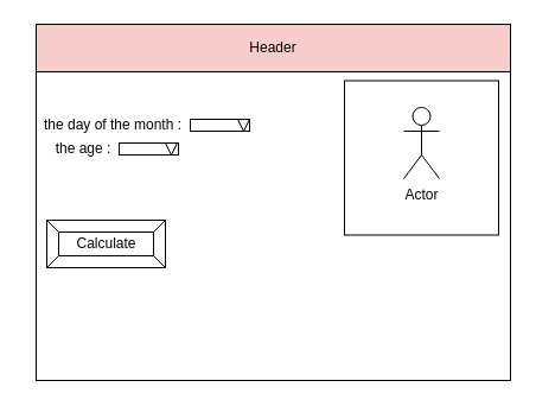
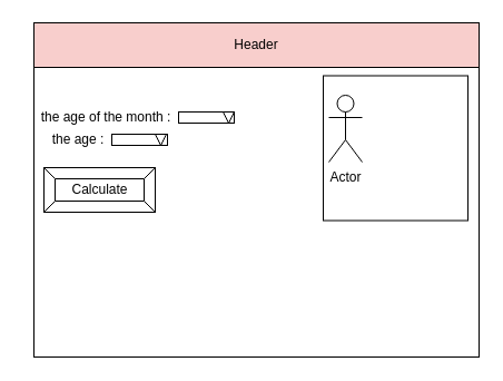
  <mxCell id="0" />
  <mxCell id="1" parent="0" />
  <mxCell id="2" value="" style="rounded=0;whiteSpace=wrap;html=1;" parent="1" vertex="1"><mxGeometry x="30" y="20" width="400" height="300" as="geometry" /></mxCell>
  <mxCell id="3" value="Header" style="rounded=0;whiteSpace=wrap;html=1;fillColor=#f8cecc;" parent="1" vertex="1"><mxGeometry x="30" y="20" width="400" height="40" as="geometry" /></mxCell>
- <mxCell id="4" value="Calculate" style="labelPosition=center;verticalLabelPosition=middle;align=center;html=1;shape=mxgraph.basic.button;dx=10;" parent="1" vertex="1"><mxGeometry x="39" y="185" width="100" height="40" as="geometry" /></mxCell>
- <mxCell id="5" value="the day of the month :" style="text;html=1;strokeColor=none;fillColor=none;align=center;verticalAlign=middle;whiteSpace=wrap;rounded=0;" vertex="1" parent="1"><mxGeometry x="20" y="90" width="150" height="30" as="geometry" /></mxCell>
+ <mxCell id="4" value="Calculate" style="labelPosition=center;verticalLabelPosition=middle;align=center;html=1;shape=mxgraph.basic.button;dx=10;" parent="1" vertex="1"><mxGeometry x="39" y="150" width="100" height="40" as="geometry" /></mxCell>
+ <mxCell id="5" value="the age of the month :" style="text;html=1;strokeColor=none;fillColor=none;align=center;verticalAlign=middle;whiteSpace=wrap;rounded=0;" vertex="1" parent="1"><mxGeometry x="20" y="90" width="150" height="30" as="geometry" /></mxCell>
  <mxCell id="6" value="the age :" style="text;html=1;strokeColor=none;fillColor=none;align=center;verticalAlign=middle;whiteSpace=wrap;rounded=0;" vertex="1" parent="1"><mxGeometry x="40" y="110" width="60" height="30" as="geometry" /></mxCell>
  <mxCell id="7" value="" style="rounded=0;whiteSpace=wrap;html=1;" vertex="1" parent="1"><mxGeometry x="160" y="100" width="50" height="10" as="geometry" /></mxCell>
  <mxCell id="8" value="" style="rounded=0;whiteSpace=wrap;html=1;" vertex="1" parent="1"><mxGeometry x="100" y="120" width="50" height="10" as="geometry" /></mxCell>
  <mxCell id="9" value="" style="triangle;whiteSpace=wrap;html=1;rotation=90;" vertex="1" parent="1"><mxGeometry x="200" y="100" width="10" height="10" as="geometry" /></mxCell>
  <mxCell id="10" value="" style="triangle;whiteSpace=wrap;html=1;rotation=90;" vertex="1" parent="1"><mxGeometry x="139" y="120" width="10" height="10" as="geometry" /></mxCell>
  <mxCell id="11" value="" style="whiteSpace=wrap;html=1;aspect=fixed;" vertex="1" parent="1"><mxGeometry x="290" y="67.5" width="130" height="130" as="geometry" /></mxCell>
- <mxCell id="12" value="Actor" style="shape=umlActor;verticalLabelPosition=bottom;verticalAlign=top;html=1;outlineConnect=0;" vertex="1" parent="1"><mxGeometry x="340" y="90" width="30" height="60" as="geometry" /></mxCell>
+ <mxCell id="12" value="Actor" style="shape=umlActor;verticalLabelPosition=bottom;verticalAlign=top;html=1;outlineConnect=0;" vertex="1" parent="1"><mxGeometry x="295" y="85" width="30" height="60" as="geometry" /></mxCell>
